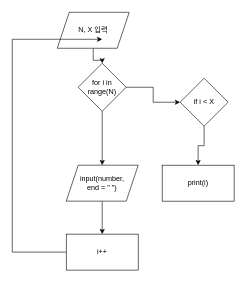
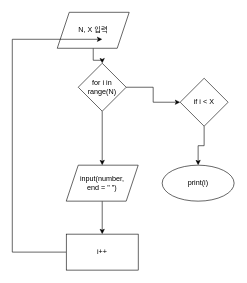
  <mxCell id="0" />
  <mxCell id="1" parent="0" />
  <mxCell id="2" value="" style="edgeStyle=orthogonalEdgeStyle;rounded=0;orthogonalLoop=1;jettySize=auto;html=1;" edge="1" parent="1" source="3" target="6"><mxGeometry relative="1" as="geometry" /></mxCell>
  <mxCell id="3" value="N, X 입력" style="shape=parallelogram;perimeter=parallelogramPerimeter;whiteSpace=wrap;html=1;fixedSize=1;" vertex="1" parent="1"><mxGeometry x="95" y="20" width="120" height="60" as="geometry" /></mxCell>
  <mxCell id="4" value="" style="edgeStyle=orthogonalEdgeStyle;rounded=0;orthogonalLoop=1;jettySize=auto;html=1;" edge="1" parent="1" source="6" target="8"><mxGeometry relative="1" as="geometry" /></mxCell>
  <mxCell id="5" value="" style="edgeStyle=orthogonalEdgeStyle;rounded=0;orthogonalLoop=1;jettySize=auto;html=1;" edge="1" parent="1" source="6" target="12"><mxGeometry relative="1" as="geometry" /></mxCell>
  <mxCell id="6" value="for i in range(N)" style="rhombus;whiteSpace=wrap;html=1;" vertex="1" parent="1"><mxGeometry x="130" y="105" width="80" height="80" as="geometry" /></mxCell>
  <mxCell id="7" value="" style="edgeStyle=orthogonalEdgeStyle;rounded=0;orthogonalLoop=1;jettySize=auto;html=1;" edge="1" parent="1" source="8" target="10"><mxGeometry relative="1" as="geometry" /></mxCell>
  <mxCell id="8" value="input(number, &lt;br&gt;end = &quot; &quot;)" style="shape=parallelogram;perimeter=parallelogramPerimeter;whiteSpace=wrap;html=1;fixedSize=1;" vertex="1" parent="1"><mxGeometry x="110" y="275" width="120" height="60" as="geometry" /></mxCell>
  <mxCell id="9" style="edgeStyle=orthogonalEdgeStyle;rounded=0;orthogonalLoop=1;jettySize=auto;html=1;" edge="1" parent="1" source="10"><mxGeometry relative="1" as="geometry"><mxPoint x="170" y="65" as="targetPoint" /><Array as="points"><mxPoint x="20" y="420" /><mxPoint x="20" y="65" /></Array></mxGeometry></mxCell>
  <mxCell id="10" value="i++" style="whiteSpace=wrap;html=1;" vertex="1" parent="1"><mxGeometry x="110" y="390" width="120" height="60" as="geometry" /></mxCell>
  <mxCell id="11" value="" style="edgeStyle=orthogonalEdgeStyle;rounded=0;orthogonalLoop=1;jettySize=auto;html=1;" edge="1" parent="1" source="12" target="13"><mxGeometry relative="1" as="geometry" /></mxCell>
  <mxCell id="12" value="if i &amp;lt; X" style="rhombus;whiteSpace=wrap;html=1;" vertex="1" parent="1"><mxGeometry x="300" y="130" width="80" height="80" as="geometry" /></mxCell>
- <mxCell id="13" value="print(i)" style="whiteSpace=wrap;html=1;" vertex="1" parent="1"><mxGeometry x="270" y="275" width="120" height="60" as="geometry" /></mxCell>
+ <mxCell id="13" value="print(i)" style="ellipse;whiteSpace=wrap;html=1;" vertex="1" parent="1"><mxGeometry x="270" y="275" width="120" height="60" as="geometry" /></mxCell>
